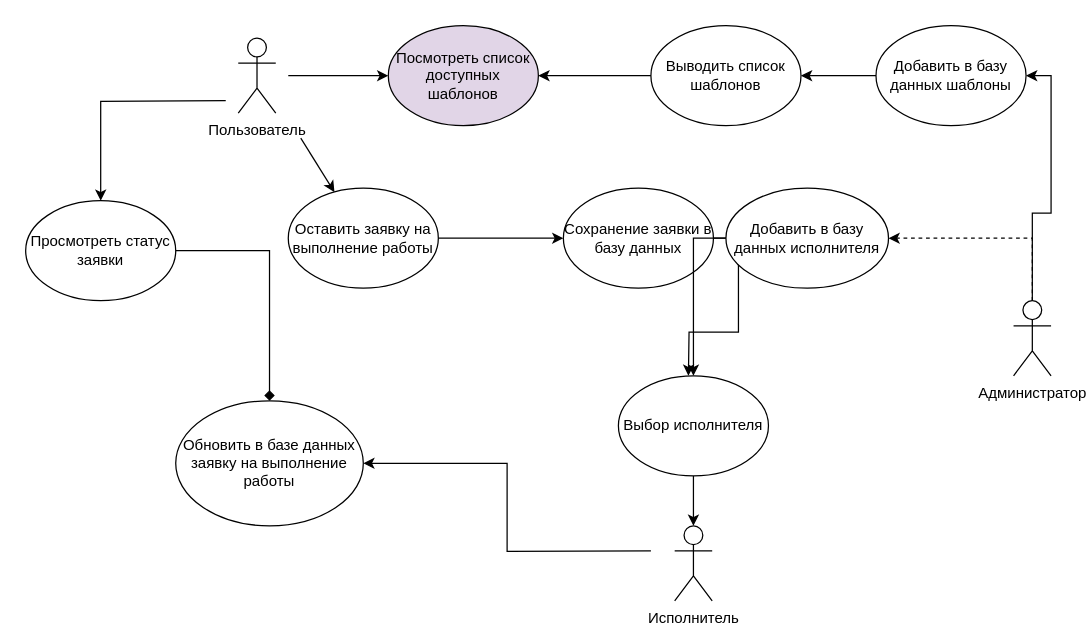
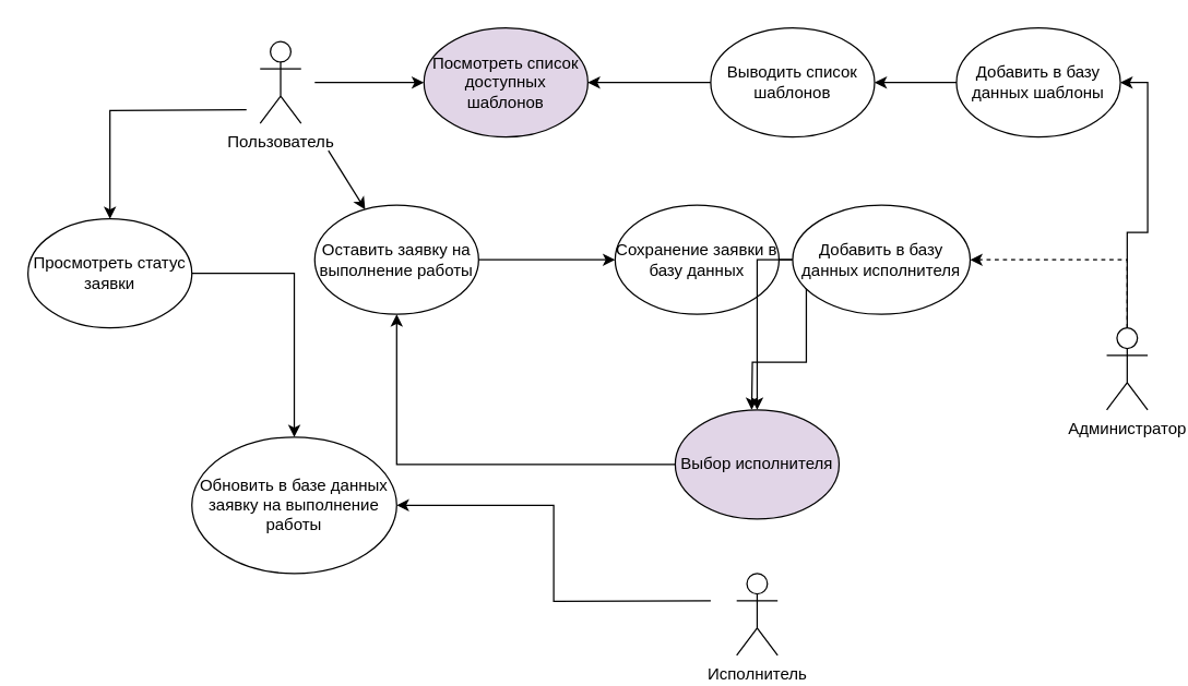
  <mxCell id="0" />
  <mxCell id="1" parent="0" />
  <mxCell id="2" style="edgeStyle=orthogonalEdgeStyle;rounded=0;orthogonalLoop=1;jettySize=auto;html=1;entryX=0.5;entryY=0;entryDx=0;entryDy=0;" edge="1" parent="1" target="26"><mxGeometry relative="1" as="geometry"><mxPoint x="180" y="80" as="sourcePoint" /></mxGeometry></mxCell>
  <mxCell id="3" value="Пользователь" style="shape=umlActor;verticalLabelPosition=bottom;labelBackgroundColor=#ffffff;verticalAlign=top;html=1;outlineConnect=0;" parent="1" vertex="1"><mxGeometry x="190" y="30" width="30" height="60" as="geometry" /></mxCell>
  <mxCell id="4" value="Посмотреть список доступных шаблонов" style="ellipse;whiteSpace=wrap;html=1;fillColor=#e1d5e7;" parent="1" vertex="1"><mxGeometry x="310" y="20" width="120" height="80" as="geometry" /></mxCell>
  <mxCell id="5" value="Выводить список шаблонов" style="ellipse;whiteSpace=wrap;html=1;" parent="1" vertex="1"><mxGeometry x="520" y="20" width="120" height="80" as="geometry" /></mxCell>
  <mxCell id="6" style="edgeStyle=orthogonalEdgeStyle;rounded=0;orthogonalLoop=1;jettySize=auto;html=1;entryX=1;entryY=0.5;entryDx=0;entryDy=0;" edge="1" parent="1" source="7" target="5"><mxGeometry relative="1" as="geometry" /></mxCell>
  <mxCell id="7" value="Добавить в базу данных шаблоны" style="ellipse;whiteSpace=wrap;html=1;" parent="1" vertex="1"><mxGeometry x="700" y="20" width="120" height="80" as="geometry" /></mxCell>
  <mxCell id="8" style="edgeStyle=orthogonalEdgeStyle;rounded=0;orthogonalLoop=1;jettySize=auto;html=1;entryX=1;entryY=0.5;entryDx=0;entryDy=0;" parent="1" source="10" target="7" edge="1"><mxGeometry relative="1" as="geometry" /></mxCell>
  <mxCell id="9" style="edgeStyle=orthogonalEdgeStyle;rounded=0;orthogonalLoop=1;jettySize=auto;html=1;dashed=1;" edge="1" parent="1" source="10" target="19"><mxGeometry relative="1" as="geometry"><Array as="points"><mxPoint x="825" y="190" /></Array></mxGeometry></mxCell>
  <mxCell id="10" value="Администратор" style="shape=umlActor;verticalLabelPosition=bottom;labelBackgroundColor=#ffffff;verticalAlign=top;html=1;outlineConnect=0;" parent="1" vertex="1"><mxGeometry x="810" y="240" width="30" height="60" as="geometry" /></mxCell>
  <mxCell id="11" value="" style="endArrow=classic;html=1;entryX=0;entryY=0.5;entryDx=0;entryDy=0;" parent="1" target="4" edge="1"><mxGeometry width="50" height="50" relative="1" as="geometry"><mxPoint x="230" y="60" as="sourcePoint" /><mxPoint x="280" y="0" as="targetPoint" /></mxGeometry></mxCell>
  <mxCell id="12" value="" style="endArrow=classic;html=1;exitX=0;exitY=0.5;exitDx=0;exitDy=0;" parent="1" source="5" target="4" edge="1"><mxGeometry width="50" height="50" relative="1" as="geometry"><mxPoint x="440" y="130" as="sourcePoint" /><mxPoint x="520" y="170" as="targetPoint" /></mxGeometry></mxCell>
  <mxCell id="13" style="edgeStyle=orthogonalEdgeStyle;rounded=0;orthogonalLoop=1;jettySize=auto;html=1;" edge="1" parent="1" source="14" target="17"><mxGeometry relative="1" as="geometry" /></mxCell>
  <mxCell id="14" value="Оставить заявку на выполнение работы" style="ellipse;whiteSpace=wrap;html=1;" vertex="1" parent="1"><mxGeometry x="230" y="150" width="120" height="80" as="geometry" /></mxCell>
  <mxCell id="15" value="" style="endArrow=classic;html=1;" edge="1" parent="1" target="14"><mxGeometry width="50" height="50" relative="1" as="geometry"><mxPoint x="240" y="110" as="sourcePoint" /><mxPoint x="250" y="140" as="targetPoint" /></mxGeometry></mxCell>
  <mxCell id="16" style="edgeStyle=orthogonalEdgeStyle;rounded=0;orthogonalLoop=1;jettySize=auto;html=1;exitX=1;exitY=0.5;exitDx=0;exitDy=0;" edge="1" parent="1" source="17"><mxGeometry relative="1" as="geometry"><mxPoint x="550" y="300" as="targetPoint" /></mxGeometry></mxCell>
  <mxCell id="17" value="Сохранение заявки в базу данных" style="ellipse;whiteSpace=wrap;html=1;" vertex="1" parent="1"><mxGeometry x="450" y="150" width="120" height="80" as="geometry" /></mxCell>
  <mxCell id="18" style="edgeStyle=orthogonalEdgeStyle;rounded=0;orthogonalLoop=1;jettySize=auto;html=1;exitX=0;exitY=0.5;exitDx=0;exitDy=0;entryX=0.5;entryY=0;entryDx=0;entryDy=0;" edge="1" parent="1" source="19" target="21"><mxGeometry relative="1" as="geometry" /></mxCell>
  <mxCell id="19" value="Добавить в базу данных исполнителя" style="ellipse;whiteSpace=wrap;html=1;" vertex="1" parent="1"><mxGeometry x="580" y="150" width="130" height="80" as="geometry" /></mxCell>
- <mxCell id="20" style="edgeStyle=orthogonalEdgeStyle;rounded=0;orthogonalLoop=1;jettySize=auto;html=1;entryX=0.5;entryY=0;entryDx=0;entryDy=0;entryPerimeter=0;" edge="1" parent="1" source="21" target="23"><mxGeometry relative="1" as="geometry" /></mxCell>
- <mxCell id="21" value="Выбор исполнителя" style="ellipse;whiteSpace=wrap;html=1;" vertex="1" parent="1"><mxGeometry x="494" y="300" width="120" height="80" as="geometry" /></mxCell>
+ <mxCell id="20" style="edgeStyle=orthogonalEdgeStyle;rounded=0;orthogonalLoop=1;jettySize=auto;html=1;" edge="1" parent="1" source="21" target="14"><mxGeometry relative="1" as="geometry" /></mxCell>
+ <mxCell id="21" value="Выбор исполнителя" style="ellipse;whiteSpace=wrap;html=1;fillColor=#e1d5e7;" vertex="1" parent="1"><mxGeometry x="494" y="300" width="120" height="80" as="geometry" /></mxCell>
  <mxCell id="22" style="edgeStyle=orthogonalEdgeStyle;rounded=0;orthogonalLoop=1;jettySize=auto;html=1;entryX=1;entryY=0.5;entryDx=0;entryDy=0;" edge="1" parent="1" target="24"><mxGeometry relative="1" as="geometry"><mxPoint x="520" y="440" as="sourcePoint" /></mxGeometry></mxCell>
  <mxCell id="23" value="Исполнитель" style="shape=umlActor;verticalLabelPosition=bottom;labelBackgroundColor=#ffffff;verticalAlign=top;html=1;outlineConnect=0;" vertex="1" parent="1"><mxGeometry x="539" y="420" width="30" height="60" as="geometry" /></mxCell>
  <mxCell id="24" value="Обновить в базе данных заявку на выполнение работы" style="ellipse;whiteSpace=wrap;html=1;" vertex="1" parent="1"><mxGeometry x="140" y="320" width="150" height="100" as="geometry" /></mxCell>
- <mxCell id="25" style="edgeStyle=orthogonalEdgeStyle;rounded=0;orthogonalLoop=1;jettySize=auto;html=1;exitX=1;exitY=0.5;exitDx=0;exitDy=0;entryX=0.5;entryY=0;entryDx=0;entryDy=0;endArrow=diamond;" edge="1" parent="1" source="26" target="24"><mxGeometry relative="1" as="geometry" /></mxCell>
+ <mxCell id="25" style="edgeStyle=orthogonalEdgeStyle;rounded=0;orthogonalLoop=1;jettySize=auto;html=1;exitX=1;exitY=0.5;exitDx=0;exitDy=0;entryX=0.5;entryY=0;entryDx=0;entryDy=0;" edge="1" parent="1" source="26" target="24"><mxGeometry relative="1" as="geometry" /></mxCell>
  <mxCell id="26" value="Просмотреть статус заявки" style="ellipse;whiteSpace=wrap;html=1;" vertex="1" parent="1"><mxGeometry x="20" y="160" width="120" height="80" as="geometry" /></mxCell>
